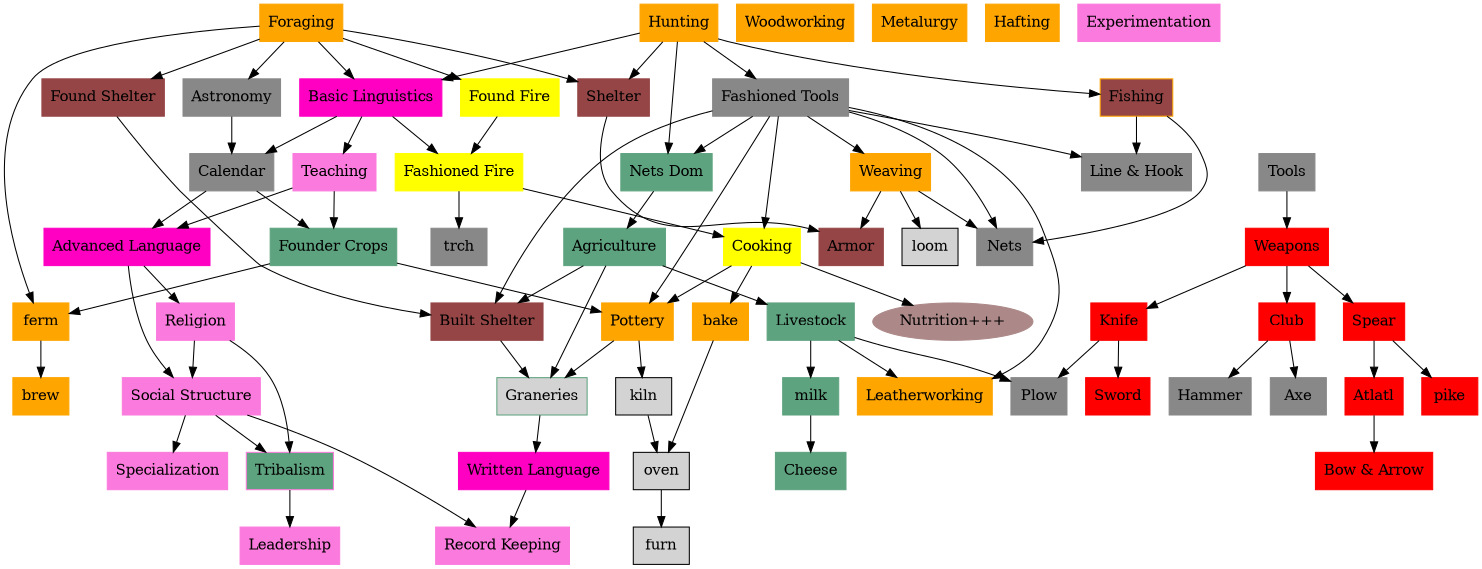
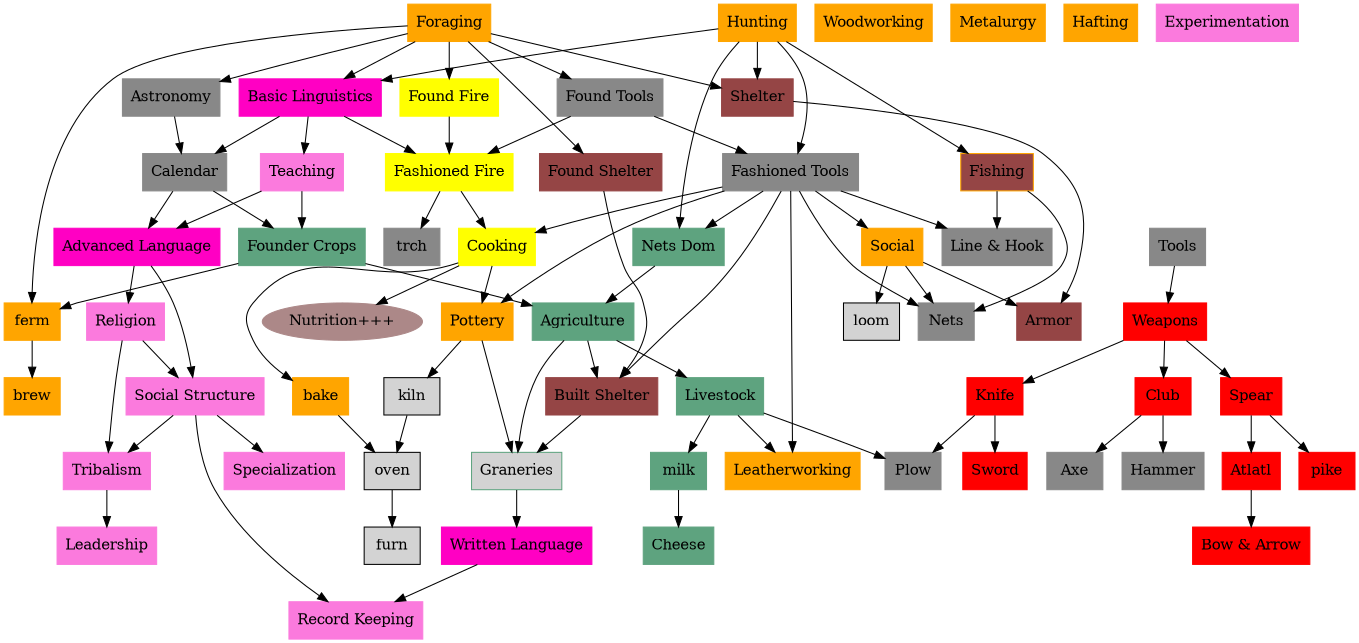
  digraph {
    node [color=orange shape=box style=filled]
    n1 [label=Foraging]
    n2 [label=Hunting]
    n3 [fillcolor="#954545" label=Fishing]
    n4 [label=Pottery]
-   n5 [label=Weaving]
+   n5 [label=Social]
    n6 [label=Leatherworking]
    n7 [label=Woodworking]
    n8 [label=Metalurgy]
    n9 [label=Hafting]
    bake
    ferm
    brew
+   n13 [color="#888888" label="Found Tools"]
    n14 [color="#888888" label=Tools]
    n15 [color="#888888" label=Plow]
    n16 [color="#888888" label="Fashioned Tools"]
    n17 [color="#888888" label=Astronomy]
    n18 [color="#888888" label=Calendar]
    n19 [color="#888888" label=Axe]
    n20 [color="#888888" label=Hammer]
    n21 [color="#888888" label=Nets]
    n22 [color="#888888" label="Line & Hook"]
    trch [color="#888888"]
    n24 [color=red label=Weapons]
    n25 [color=red label=Club]
    n26 [color=red label=Knife]
    n27 [color=red label=Spear]
    n28 [color=red label=Atlatl]
    n29 [color=red label="Bow & Arrow"]
    pike [color=red]
    n31 [color=red label=Sword]
    n32 [color="#954545" label="Found Shelter"]
    n33 [color="#954545" label=Shelter]
    n34 [color="#954545" label=Armor]
    n35 [color="#954545" label="Built Shelter"]
    n36 [color="#5ea37f" label=Agriculture]
    n37 [color="#5ea37f" label="Nets Dom"]
    n38 [color="#5ea37f" label=Livestock]
    n39 [color="#5ea37f" label="Founder Crops"]
    n40 [color="#5ea37f" fillcolor=lightgrey label=Graneries]
    milk [color="#5ea37f"]
    Cheese [color="#5ea37f"]
    n43 [color=yellow label="Found Fire"]
    n44 [color=yellow label="Fashioned Fire"]
    n45 [color=yellow label=Cooking]
    n46 [color="#ff00c3" label="Basic Linguistics"]
    n47 [color="#ff00c3" label="Advanced Language"]
    n48 [color="#ff00c3" label="Written Language"]
    n49 [color="#fb7add" label=Experimentation]
    n50 [color="#fb7add" label=Specialization]
    n51 [color="#fb7add" label=Religion]
    n52 [color="#fb7add" label="Social Structure"]
    n53 [color="#fb7add" label="Record Keeping"]
-   n54 [color="#fb7add" label=Tribalism fillcolor="#5ea37f"]
+   n54 [color="#fb7add" label=Tribalism]
    n55 [color="#fb7add" label=Teaching]
    n56 [color="#fb7add" label=Leadership]
    n57 [color="#ac8888" label="Nutrition+++" shape=oval]
    kiln [color=""]
    loom [color=""]
    oven [color=""]
    furn [color=""]
    subgraph sub_1 {
      n1
      n2
      n3
      n4
      n5
      n6
      n7
      n8
      n9
      bake
      ferm
      brew
    }
    subgraph sub_2 {
+     n13
      n14
      n15
      n16
      n17
      n18
      n19
      n20
      n21
      n22
      trch
    }
    subgraph sub_3 {
      n24
      n25
      n26
      n27
      n28
      n29
      pike
      n31
    }
    subgraph sub_4 {
      n32
      n33
      n34
      n35
    }
    subgraph sub_5 {
      n36
      n37
      n38
      n39
      n40
      milk
      Cheese
    }
    subgraph sub_6 {
      n43
      n44
      n45
    }
    subgraph sub_7 {
    }
    subgraph sub_8 {
      label=Communication
      n46
      n47
      n48
    }
    subgraph sub_9 {
      n49
      n50
      n51
      n52
      n53
      n54
      n55
      n56
    }
    subgraph sub_10 {
      n57
    }
    n1 -> ferm
+   n1 -> n13
    n1 -> n17
    n1 -> n32
    n1 -> n33
    n1 -> n43
    n1 -> n46
    n2 -> n3
    n2 -> n16
    n2 -> n33
    n2 -> n37
    n2 -> n46
    n3 -> n21
    n3 -> n22
    n4 -> n40
    n4 -> kiln
    n5 -> n21
    n5 -> n34
    n5 -> loom
    bake -> oven
    ferm -> brew
+   n13 -> n16
+   n13 -> n44
    n14 -> n24
    n16 -> n4
    n16 -> n5
    n16 -> n6
    n16 -> n21
    n16 -> n22
    n16 -> n35
    n16 -> n37
    n16 -> n45
    n17 -> n18
    n18 -> n39
    n18 -> n47
    n24 -> n25
    n24 -> n26
    n24 -> n27
    n25 -> n19
    n25 -> n20
    n26 -> n15
    n26 -> n31
    n27 -> n28
    n27 -> pike
    n28 -> n29
    n32 -> n35
    n33 -> n34
    n35 -> n40
    n36 -> n35
    n36 -> n38
    n36 -> n40
    n37 -> n36
    n38 -> n6
    n38 -> n15
    n38 -> milk
    n39 -> ferm
-   n39 -> n4
+   n39 -> n36
    n40 -> n48
    milk -> Cheese
    n43 -> n44
    n44 -> trch
    n44 -> n45
    n45 -> n4
    n45 -> bake
    n45 -> n57
    n46 -> n18
    n46 -> n44
    n46 -> n55
    n47 -> n51
    n47 -> n52
    n48 -> n53
    n51 -> n52
    n51 -> n54
    n52 -> n50
    n52 -> n53
    n52 -> n54
    n54 -> n56
    n55 -> n39
    n55 -> n47
    kiln -> oven
    oven -> furn
  }
